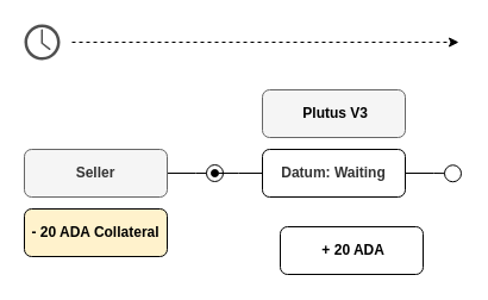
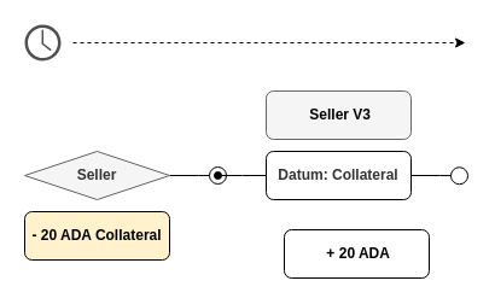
  <mxCell id="0" />
  <mxCell id="1" parent="0" />
- <mxCell id="2" value="&lt;b&gt;&amp;nbsp;&lt;/b&gt;&lt;b style=&quot;color: rgb(0, 0, 0);&quot;&gt;Plutus V3&lt;/b&gt;" style="rounded=1;whiteSpace=wrap;html=1;fillColor=#f5f5f5;fontColor=#333333;strokeColor=#666666;" parent="1" vertex="1"><mxGeometry x="220" y="75" width="120" height="40" as="geometry" /></mxCell>
+ <mxCell id="2" value="&lt;b&gt;&amp;nbsp;&lt;/b&gt;&lt;b style=&quot;color: rgb(0, 0, 0);&quot;&gt;Seller V3&lt;/b&gt;" style="rounded=1;whiteSpace=wrap;html=1;fillColor=#f5f5f5;fontColor=#333333;strokeColor=#666666;" parent="1" vertex="1"><mxGeometry x="220" y="75" width="120" height="40" as="geometry" /></mxCell>
  <mxCell id="3" style="edgeStyle=orthogonalEdgeStyle;rounded=0;orthogonalLoop=1;jettySize=auto;html=1;exitX=1;exitY=0.5;exitDx=0;exitDy=0;endArrow=circle;endFill=0;" parent="1" source="4" edge="1"><mxGeometry relative="1" as="geometry"><mxPoint x="188" y="145" as="targetPoint" /><mxPoint x="143" y="145" as="sourcePoint" /></mxGeometry></mxCell>
- <mxCell id="4" value="&lt;b&gt;Seller&lt;/b&gt;" style="rounded=1;whiteSpace=wrap;html=1;fillColor=#f5f5f5;fontColor=#333333;strokeColor=#666666;" parent="1" vertex="1"><mxGeometry x="20" y="125" width="120" height="40" as="geometry" /></mxCell>
+ <mxCell id="4" value="&lt;b&gt;Seller&lt;/b&gt;" style="rhombus;whiteSpace=wrap;html=1;fillColor=#f5f5f5;fontColor=#333333;strokeColor=#666666;" parent="1" vertex="1"><mxGeometry x="20" y="125" width="120" height="40" as="geometry" /></mxCell>
  <mxCell id="5" style="edgeStyle=orthogonalEdgeStyle;rounded=0;orthogonalLoop=1;jettySize=auto;html=1;exitX=0;exitY=0.5;exitDx=0;exitDy=0;startArrow=none;startFill=0;endArrow=oval;endFill=1;" parent="1" source="7" edge="1"><mxGeometry relative="1" as="geometry"><mxPoint x="180" y="145" as="targetPoint" /></mxGeometry></mxCell>
  <mxCell id="6" style="edgeStyle=orthogonalEdgeStyle;rounded=0;orthogonalLoop=1;jettySize=auto;html=1;exitX=1;exitY=0.5;exitDx=0;exitDy=0;endArrow=circle;endFill=0;" parent="1" source="7" edge="1"><mxGeometry relative="1" as="geometry"><mxPoint x="388" y="145.333" as="targetPoint" /><mxPoint x="343" y="145.32" as="sourcePoint" /></mxGeometry></mxCell>
- <mxCell id="7" value="&lt;b style=&quot;color: rgb(51, 51, 51);&quot;&gt;Datum: Waiting&lt;/b&gt;" style="rounded=1;whiteSpace=wrap;html=1;" parent="1" vertex="1"><mxGeometry x="220" y="125" width="120" height="40" as="geometry" /></mxCell>
+ <mxCell id="7" value="&lt;b style=&quot;color: rgb(51, 51, 51);&quot;&gt;Datum: Collateral&lt;/b&gt;" style="rounded=1;whiteSpace=wrap;html=1;" parent="1" vertex="1"><mxGeometry x="220" y="125" width="120" height="40" as="geometry" /></mxCell>
  <mxCell id="8" value="&lt;b&gt;- 20 ADA Collateral&lt;/b&gt;" style="rounded=1;whiteSpace=wrap;html=1;fillColor=#fff2cc;" parent="1" vertex="1"><mxGeometry x="20" y="175" width="120" height="40" as="geometry" /></mxCell>
  <mxCell id="9" value="&lt;b&gt;&amp;nbsp;+ 20 ADA&lt;/b&gt;" style="rounded=1;whiteSpace=wrap;html=1;" parent="1" vertex="1"><mxGeometry x="235" y="190" width="120" height="40" as="geometry" /></mxCell>
  <mxCell id="10" value="" style="sketch=0;pointerEvents=1;shadow=0;dashed=0;html=1;strokeColor=none;fillColor=#505050;labelPosition=center;verticalLabelPosition=bottom;verticalAlign=top;outlineConnect=0;align=center;shape=mxgraph.office.concepts.clock;" parent="1" vertex="1"><mxGeometry x="20" y="20" width="30" height="30" as="geometry" /></mxCell>
  <mxCell id="11" value="" style="endArrow=classic;html=1;rounded=0;dashed=1;" parent="1" edge="1"><mxGeometry width="50" height="50" relative="1" as="geometry"><mxPoint x="60" y="35" as="sourcePoint" /><mxPoint x="385" y="35" as="targetPoint" /></mxGeometry></mxCell>
